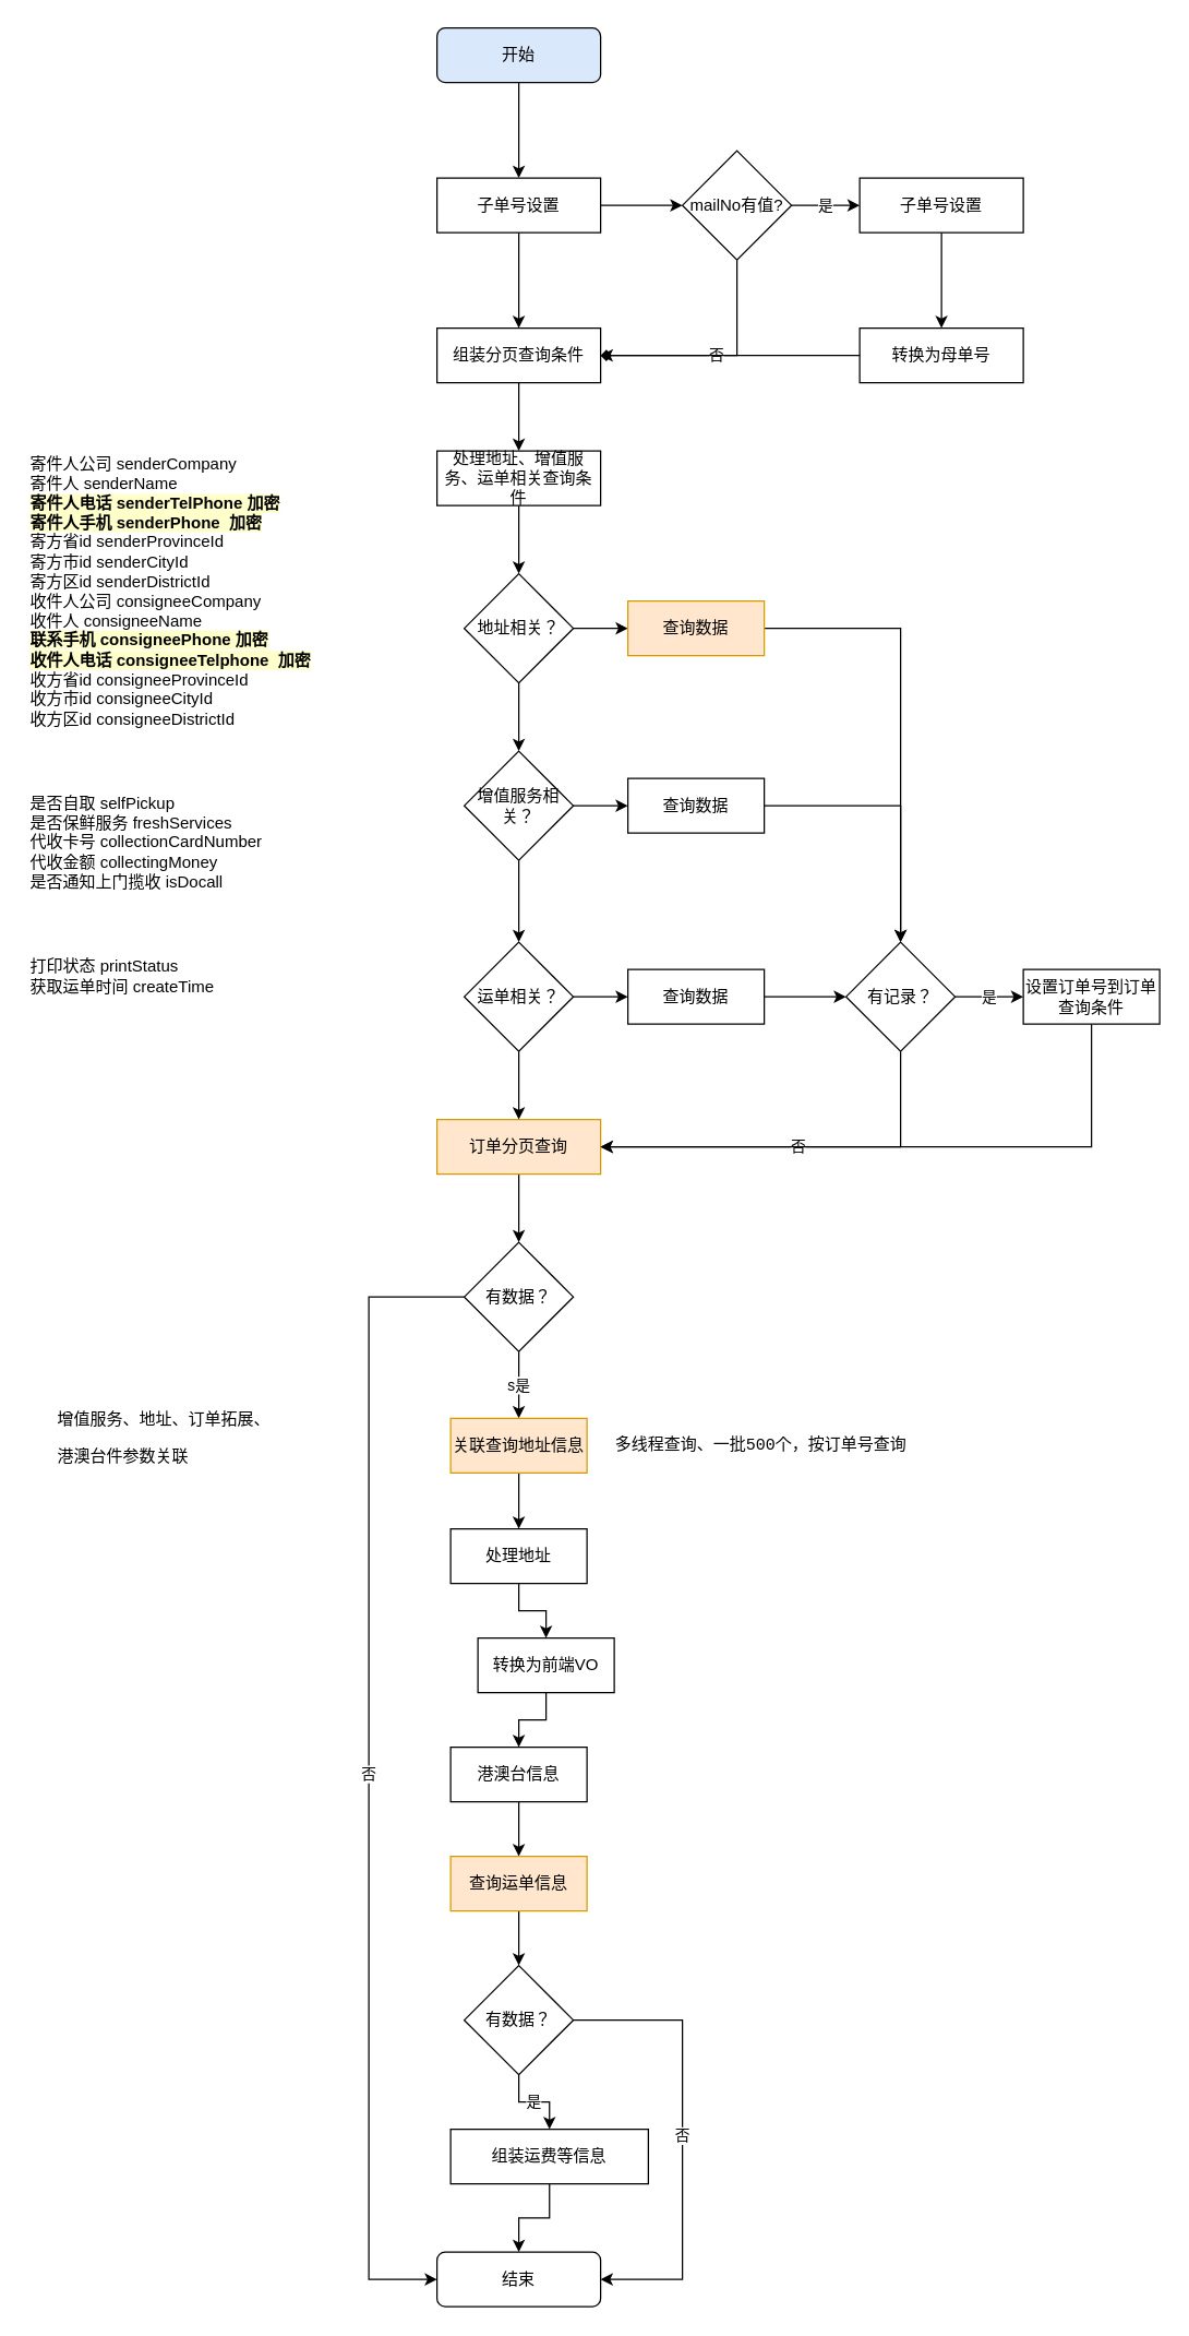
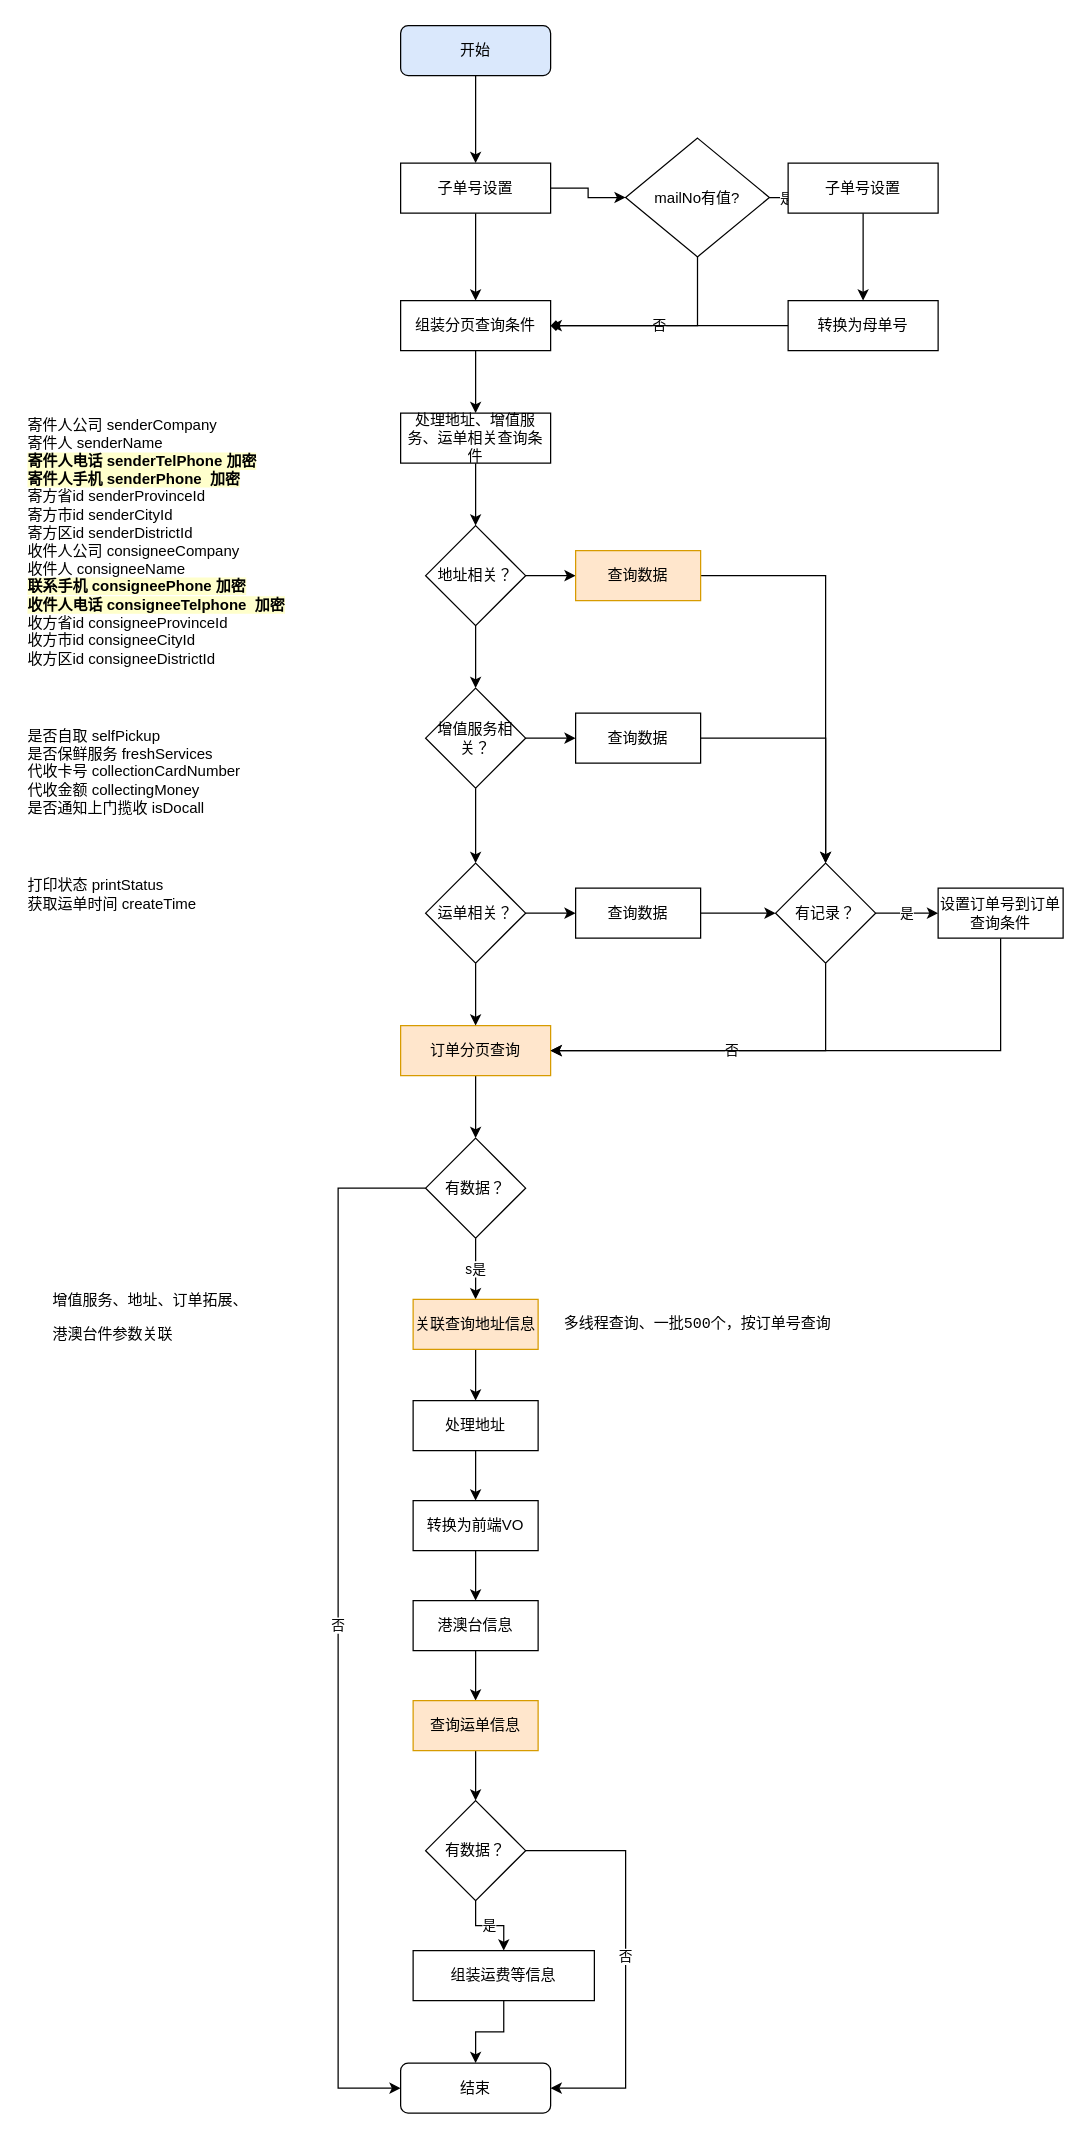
  <mxCell id="0" />
  <mxCell id="1" parent="0" />
  <mxCell id="2" style="edgeStyle=orthogonalEdgeStyle;rounded=0;orthogonalLoop=1;jettySize=auto;html=1;entryX=0;entryY=0.5;entryDx=0;entryDy=0;" edge="1" parent="1" source="4" target="9"><mxGeometry relative="1" as="geometry" /></mxCell>
  <mxCell id="3" style="edgeStyle=orthogonalEdgeStyle;rounded=0;orthogonalLoop=1;jettySize=auto;html=1;" edge="1" parent="1" source="4" target="11"><mxGeometry relative="1" as="geometry" /></mxCell>
  <mxCell id="4" value="子单号设置" style="rounded=0;whiteSpace=wrap;html=1;" vertex="1" parent="1"><mxGeometry x="320" y="130" width="120" height="40" as="geometry" /></mxCell>
  <mxCell id="5" style="edgeStyle=orthogonalEdgeStyle;rounded=0;orthogonalLoop=1;jettySize=auto;html=1;" edge="1" parent="1" source="6" target="4"><mxGeometry relative="1" as="geometry" /></mxCell>
  <mxCell id="6" value="开始" style="rounded=1;whiteSpace=wrap;html=1;fillColor=#dae8fc;" vertex="1" parent="1"><mxGeometry x="320" y="20" width="120" height="40" as="geometry" /></mxCell>
  <mxCell id="7" value="否" style="edgeStyle=orthogonalEdgeStyle;rounded=0;orthogonalLoop=1;jettySize=auto;html=1;entryX=1;entryY=0.5;entryDx=0;entryDy=0;exitX=0.5;exitY=1;exitDx=0;exitDy=0;endArrow=diamond;" edge="1" parent="1" source="9" target="11"><mxGeometry relative="1" as="geometry" /></mxCell>
  <mxCell id="8" value="是" style="edgeStyle=orthogonalEdgeStyle;rounded=0;orthogonalLoop=1;jettySize=auto;html=1;" edge="1" parent="1" source="9" target="13"><mxGeometry relative="1" as="geometry" /></mxCell>
- <mxCell id="9" value="mailNo有值?" style="rhombus;whiteSpace=wrap;html=1;" vertex="1" parent="1"><mxGeometry x="500" y="110" width="80" height="80" as="geometry" /></mxCell>
+ <mxCell id="9" value="mailNo有值?" style="rhombus;whiteSpace=wrap;html=1;" vertex="1" parent="1"><mxGeometry x="500" y="110" width="115" height="95" as="geometry" /></mxCell>
  <mxCell id="10" style="edgeStyle=orthogonalEdgeStyle;rounded=0;orthogonalLoop=1;jettySize=auto;html=1;entryX=0.5;entryY=0;entryDx=0;entryDy=0;" edge="1" parent="1" source="11" target="28"><mxGeometry relative="1" as="geometry" /></mxCell>
  <mxCell id="11" value="组装分页查询条件" style="rounded=0;whiteSpace=wrap;html=1;" vertex="1" parent="1"><mxGeometry x="320" y="240" width="120" height="40" as="geometry" /></mxCell>
  <mxCell id="12" style="edgeStyle=orthogonalEdgeStyle;rounded=0;orthogonalLoop=1;jettySize=auto;html=1;" edge="1" parent="1" source="13" target="15"><mxGeometry relative="1" as="geometry" /></mxCell>
  <mxCell id="13" value="子单号设置" style="rounded=0;whiteSpace=wrap;html=1;" vertex="1" parent="1"><mxGeometry x="630" y="130" width="120" height="40" as="geometry" /></mxCell>
  <mxCell id="14" style="edgeStyle=orthogonalEdgeStyle;rounded=0;orthogonalLoop=1;jettySize=auto;html=1;entryX=1;entryY=0.5;entryDx=0;entryDy=0;" edge="1" parent="1" source="15" target="11"><mxGeometry relative="1" as="geometry" /></mxCell>
  <mxCell id="15" value="转换为母单号" style="rounded=0;whiteSpace=wrap;html=1;" vertex="1" parent="1"><mxGeometry x="630" y="240" width="120" height="40" as="geometry" /></mxCell>
  <mxCell id="16" value="" style="edgeStyle=orthogonalEdgeStyle;rounded=0;orthogonalLoop=1;jettySize=auto;html=1;" edge="1" parent="1" source="17" target="45"><mxGeometry relative="1" as="geometry" /></mxCell>
  <mxCell id="17" value="订单分页查询" style="rounded=0;whiteSpace=wrap;html=1;fillColor=#ffe6cc;strokeColor=#d79b00;" vertex="1" parent="1"><mxGeometry x="320" y="820" width="120" height="40" as="geometry" /></mxCell>
  <mxCell id="18" style="edgeStyle=orthogonalEdgeStyle;rounded=0;orthogonalLoop=1;jettySize=auto;html=1;entryX=0.5;entryY=0;entryDx=0;entryDy=0;" edge="1" parent="1" source="20" target="23"><mxGeometry relative="1" as="geometry" /></mxCell>
  <mxCell id="19" style="edgeStyle=orthogonalEdgeStyle;rounded=0;orthogonalLoop=1;jettySize=auto;html=1;entryX=0;entryY=0.5;entryDx=0;entryDy=0;" edge="1" parent="1" source="20" target="33"><mxGeometry relative="1" as="geometry" /></mxCell>
  <mxCell id="20" value="地址相关？" style="rhombus;whiteSpace=wrap;html=1;" vertex="1" parent="1"><mxGeometry x="340" y="420" width="80" height="80" as="geometry" /></mxCell>
  <mxCell id="21" style="edgeStyle=orthogonalEdgeStyle;rounded=0;orthogonalLoop=1;jettySize=auto;html=1;entryX=0.5;entryY=0;entryDx=0;entryDy=0;" edge="1" parent="1" source="23" target="26"><mxGeometry relative="1" as="geometry"><mxPoint x="380" y="680" as="targetPoint" /></mxGeometry></mxCell>
  <mxCell id="22" style="edgeStyle=orthogonalEdgeStyle;rounded=0;orthogonalLoop=1;jettySize=auto;html=1;" edge="1" parent="1" source="23" target="38"><mxGeometry relative="1" as="geometry" /></mxCell>
  <mxCell id="23" value="增值服务相关？" style="rhombus;whiteSpace=wrap;html=1;" vertex="1" parent="1"><mxGeometry x="340" y="550" width="80" height="80" as="geometry" /></mxCell>
  <mxCell id="24" style="edgeStyle=orthogonalEdgeStyle;rounded=0;orthogonalLoop=1;jettySize=auto;html=1;entryX=0.5;entryY=0;entryDx=0;entryDy=0;" edge="1" parent="1" source="26" target="17"><mxGeometry relative="1" as="geometry" /></mxCell>
  <mxCell id="25" style="edgeStyle=orthogonalEdgeStyle;rounded=0;orthogonalLoop=1;jettySize=auto;html=1;" edge="1" parent="1" source="26" target="40"><mxGeometry relative="1" as="geometry" /></mxCell>
  <mxCell id="26" value="运单相关？" style="rhombus;whiteSpace=wrap;html=1;" vertex="1" parent="1"><mxGeometry x="340" y="690" width="80" height="80" as="geometry" /></mxCell>
  <mxCell id="27" value="" style="edgeStyle=orthogonalEdgeStyle;rounded=0;orthogonalLoop=1;jettySize=auto;html=1;" edge="1" parent="1" source="28" target="20"><mxGeometry relative="1" as="geometry" /></mxCell>
  <mxCell id="28" value="处理地址、增值服务、运单相关查询条件" style="rounded=0;whiteSpace=wrap;html=1;" vertex="1" parent="1"><mxGeometry x="320" y="330" width="120" height="40" as="geometry" /></mxCell>
  <mxCell id="29" value="&lt;div&gt;寄件人公司 senderCompany&lt;/div&gt;&lt;div&gt;寄件人 senderName&lt;/div&gt;&lt;div&gt;&lt;b style=&quot;background-color: rgb(255, 255, 204);&quot;&gt;寄件人电话 senderTelPhone 加密&lt;/b&gt;&lt;/div&gt;&lt;div&gt;&lt;b style=&quot;background-color: rgb(255, 255, 204);&quot;&gt;寄件人手机 senderPhone&amp;nbsp; 加密&lt;/b&gt;&lt;/div&gt;&lt;div&gt;寄方省id senderProvinceId&lt;/div&gt;&lt;div&gt;寄方市id senderCityId&lt;/div&gt;&lt;div&gt;寄方区id senderDistrictId&lt;/div&gt;&lt;div&gt;收件人公司 consigneeCompany&lt;/div&gt;&lt;div&gt;收件人 consigneeName&lt;/div&gt;&lt;div&gt;&lt;b style=&quot;background-color: rgb(255, 255, 204);&quot;&gt;联系手机 consigneePhone 加密&lt;/b&gt;&lt;/div&gt;&lt;div&gt;&lt;b style=&quot;background-color: rgb(255, 255, 204);&quot;&gt;收件人电话 consigneeTelphone&amp;nbsp; 加密&lt;/b&gt;&lt;/div&gt;&lt;div&gt;收方省id consigneeProvinceId&lt;/div&gt;&lt;div&gt;收方市id consigneeCityId&lt;/div&gt;&lt;div&gt;收方区id consigneeDistrictId&lt;/div&gt;" style="text;html=1;strokeColor=none;fillColor=none;align=left;verticalAlign=middle;whiteSpace=wrap;rounded=0;" vertex="1" parent="1"><mxGeometry x="20" y="320" width="220" height="225" as="geometry" /></mxCell>
  <mxCell id="30" value="&lt;div&gt;是否自取 selfPickup&lt;/div&gt;&lt;div&gt;是否保鲜服务 freshServices&lt;/div&gt;&lt;div&gt;代收卡号 collectionCardNumber&lt;/div&gt;&lt;div&gt;代收金额 collectingMoney&lt;/div&gt;&lt;div&gt;是否通知上门揽收 isDocall&lt;/div&gt;" style="text;html=1;strokeColor=none;fillColor=none;align=left;verticalAlign=middle;whiteSpace=wrap;rounded=0;" vertex="1" parent="1"><mxGeometry x="20" y="567" width="220" height="100" as="geometry" /></mxCell>
  <mxCell id="31" value="&lt;div&gt;打印状态 printStatus&lt;/div&gt;&lt;div&gt;获取运单时间 createTime&lt;/div&gt;" style="text;html=1;strokeColor=none;fillColor=none;align=left;verticalAlign=middle;whiteSpace=wrap;rounded=0;" vertex="1" parent="1"><mxGeometry x="20" y="690" width="220" height="50" as="geometry" /></mxCell>
  <mxCell id="32" style="edgeStyle=orthogonalEdgeStyle;rounded=0;orthogonalLoop=1;jettySize=auto;html=1;entryX=0.5;entryY=0;entryDx=0;entryDy=0;" edge="1" parent="1" source="33" target="36"><mxGeometry relative="1" as="geometry"><mxPoint x="680" y="690" as="targetPoint" /></mxGeometry></mxCell>
  <mxCell id="33" value="查询数据" style="rounded=0;whiteSpace=wrap;html=1;fillColor=#ffe6cc;strokeColor=#d79b00;" vertex="1" parent="1"><mxGeometry x="460" y="440" width="100" height="40" as="geometry" /></mxCell>
  <mxCell id="34" value="是" style="edgeStyle=orthogonalEdgeStyle;rounded=0;orthogonalLoop=1;jettySize=auto;html=1;entryX=0;entryY=0.5;entryDx=0;entryDy=0;" edge="1" parent="1" source="36" target="42"><mxGeometry relative="1" as="geometry" /></mxCell>
  <mxCell id="35" value="否" style="edgeStyle=orthogonalEdgeStyle;rounded=0;orthogonalLoop=1;jettySize=auto;html=1;entryX=1;entryY=0.5;entryDx=0;entryDy=0;exitX=0.5;exitY=1;exitDx=0;exitDy=0;" edge="1" parent="1" source="36" target="17"><mxGeometry relative="1" as="geometry" /></mxCell>
  <mxCell id="36" value="有记录？" style="rhombus;whiteSpace=wrap;html=1;" vertex="1" parent="1"><mxGeometry x="620" y="690" width="80" height="80" as="geometry" /></mxCell>
  <mxCell id="37" style="edgeStyle=orthogonalEdgeStyle;rounded=0;orthogonalLoop=1;jettySize=auto;html=1;entryX=0.5;entryY=0;entryDx=0;entryDy=0;" edge="1" parent="1" source="38" target="36"><mxGeometry relative="1" as="geometry" /></mxCell>
  <mxCell id="38" value="查询数据" style="rounded=0;whiteSpace=wrap;html=1;" vertex="1" parent="1"><mxGeometry x="460" y="570" width="100" height="40" as="geometry" /></mxCell>
  <mxCell id="39" style="edgeStyle=orthogonalEdgeStyle;rounded=0;orthogonalLoop=1;jettySize=auto;html=1;entryX=0;entryY=0.5;entryDx=0;entryDy=0;" edge="1" parent="1" source="40" target="36"><mxGeometry relative="1" as="geometry"><mxPoint x="620" y="730" as="targetPoint" /></mxGeometry></mxCell>
  <mxCell id="40" value="查询数据" style="rounded=0;whiteSpace=wrap;html=1;" vertex="1" parent="1"><mxGeometry x="460" y="710" width="100" height="40" as="geometry" /></mxCell>
  <mxCell id="41" style="edgeStyle=orthogonalEdgeStyle;rounded=0;orthogonalLoop=1;jettySize=auto;html=1;entryX=1;entryY=0.5;entryDx=0;entryDy=0;exitX=0.5;exitY=1;exitDx=0;exitDy=0;" edge="1" parent="1" source="42" target="17"><mxGeometry relative="1" as="geometry" /></mxCell>
  <mxCell id="42" value="设置订单号到订单查询条件" style="rounded=0;whiteSpace=wrap;html=1;" vertex="1" parent="1"><mxGeometry x="750" y="710" width="100" height="40" as="geometry" /></mxCell>
  <mxCell id="43" value="s是" style="edgeStyle=orthogonalEdgeStyle;rounded=0;orthogonalLoop=1;jettySize=auto;html=1;" edge="1" parent="1" source="45" target="47"><mxGeometry relative="1" as="geometry" /></mxCell>
  <mxCell id="44" value="否" style="edgeStyle=orthogonalEdgeStyle;rounded=0;orthogonalLoop=1;jettySize=auto;html=1;entryX=0;entryY=0.5;entryDx=0;entryDy=0;exitX=0;exitY=0.5;exitDx=0;exitDy=0;" edge="1" parent="1" source="45" target="63"><mxGeometry relative="1" as="geometry"><Array as="points"><mxPoint x="270" y="950" /><mxPoint x="270" y="1670" /></Array></mxGeometry></mxCell>
  <mxCell id="45" value="有数据？" style="rhombus;whiteSpace=wrap;html=1;" vertex="1" parent="1"><mxGeometry x="340" y="910" width="80" height="80" as="geometry" /></mxCell>
  <mxCell id="46" value="" style="edgeStyle=orthogonalEdgeStyle;rounded=0;orthogonalLoop=1;jettySize=auto;html=1;" edge="1" parent="1" source="47" target="50"><mxGeometry relative="1" as="geometry" /></mxCell>
  <mxCell id="47" value="关联查询地址信息" style="rounded=0;whiteSpace=wrap;html=1;fillColor=#ffe6cc;strokeColor=#d79b00;" vertex="1" parent="1"><mxGeometry x="330" y="1039" width="100" height="40" as="geometry" /></mxCell>
  <mxCell id="48" value="&lt;pre style=&quot;background-color: rgb(255, 255, 255); font-family: &amp;quot;Courier New&amp;quot;; font-size: 9pt;&quot;&gt;增值服务、地址、订单拓展、&lt;/pre&gt;&lt;pre style=&quot;background-color: rgb(255, 255, 255); font-family: &amp;quot;Courier New&amp;quot;; font-size: 9pt;&quot;&gt;港澳台件参数关联&lt;/pre&gt;" style="text;html=1;strokeColor=none;fillColor=none;align=left;verticalAlign=middle;whiteSpace=wrap;rounded=0;" vertex="1" parent="1"><mxGeometry x="40" y="1028" width="210" height="51" as="geometry" /></mxCell>
  <mxCell id="49" style="edgeStyle=orthogonalEdgeStyle;rounded=0;orthogonalLoop=1;jettySize=auto;html=1;" edge="1" parent="1" source="50" target="52"><mxGeometry relative="1" as="geometry" /></mxCell>
  <mxCell id="50" value="处理地址" style="rounded=0;whiteSpace=wrap;html=1;" vertex="1" parent="1"><mxGeometry x="330" y="1120" width="100" height="40" as="geometry" /></mxCell>
  <mxCell id="51" style="edgeStyle=orthogonalEdgeStyle;rounded=0;orthogonalLoop=1;jettySize=auto;html=1;entryX=0.5;entryY=0;entryDx=0;entryDy=0;" edge="1" parent="1" source="52" target="55"><mxGeometry relative="1" as="geometry" /></mxCell>
- <mxCell id="52" value="转换为前端VO" style="rounded=0;whiteSpace=wrap;html=1;" vertex="1" parent="1"><mxGeometry x="350" y="1200" width="100" height="40" as="geometry" /></mxCell>
+ <mxCell id="52" value="转换为前端VO" style="rounded=0;whiteSpace=wrap;html=1;" vertex="1" parent="1"><mxGeometry x="330" y="1200" width="100" height="40" as="geometry" /></mxCell>
  <mxCell id="53" value="&lt;pre style=&quot;background-color: rgb(255, 255, 255); font-family: &amp;quot;Courier New&amp;quot;; font-size: 9pt;&quot;&gt;多线程查询、一批500个，按订单号查询&lt;/pre&gt;" style="text;html=1;strokeColor=none;fillColor=none;align=left;verticalAlign=middle;whiteSpace=wrap;rounded=0;" vertex="1" parent="1"><mxGeometry x="449" y="1050.75" width="171" height="16.5" as="geometry" /></mxCell>
  <mxCell id="54" value="" style="edgeStyle=orthogonalEdgeStyle;rounded=0;orthogonalLoop=1;jettySize=auto;html=1;" edge="1" parent="1" source="55" target="57"><mxGeometry relative="1" as="geometry" /></mxCell>
  <mxCell id="55" value="港澳台信息" style="rounded=0;whiteSpace=wrap;html=1;" vertex="1" parent="1"><mxGeometry x="330" y="1280" width="100" height="40" as="geometry" /></mxCell>
  <mxCell id="56" value="" style="edgeStyle=orthogonalEdgeStyle;rounded=0;orthogonalLoop=1;jettySize=auto;html=1;" edge="1" parent="1" source="57" target="60"><mxGeometry relative="1" as="geometry" /></mxCell>
  <mxCell id="57" value="查询运单信息" style="rounded=0;whiteSpace=wrap;html=1;fillColor=#ffe6cc;strokeColor=#d79b00;" vertex="1" parent="1"><mxGeometry x="330" y="1360" width="100" height="40" as="geometry" /></mxCell>
  <mxCell id="58" value="是" style="edgeStyle=orthogonalEdgeStyle;rounded=0;orthogonalLoop=1;jettySize=auto;html=1;" edge="1" parent="1" source="60" target="62"><mxGeometry relative="1" as="geometry" /></mxCell>
  <mxCell id="59" value="否" style="edgeStyle=orthogonalEdgeStyle;rounded=0;orthogonalLoop=1;jettySize=auto;html=1;entryX=1;entryY=0.5;entryDx=0;entryDy=0;exitX=1;exitY=0.5;exitDx=0;exitDy=0;" edge="1" parent="1" source="60" target="63"><mxGeometry relative="1" as="geometry"><Array as="points"><mxPoint x="500" y="1480" /><mxPoint x="500" y="1670" /></Array></mxGeometry></mxCell>
  <mxCell id="60" value="有数据？" style="rhombus;whiteSpace=wrap;html=1;" vertex="1" parent="1"><mxGeometry x="340" y="1440" width="80" height="80" as="geometry" /></mxCell>
  <mxCell id="61" style="edgeStyle=orthogonalEdgeStyle;rounded=0;orthogonalLoop=1;jettySize=auto;html=1;entryX=0.5;entryY=0;entryDx=0;entryDy=0;" edge="1" parent="1" source="62" target="63"><mxGeometry relative="1" as="geometry" /></mxCell>
  <mxCell id="62" value="组装运费等信息" style="rounded=0;whiteSpace=wrap;html=1;" vertex="1" parent="1"><mxGeometry x="330" y="1560" width="145" height="40" as="geometry" /></mxCell>
  <mxCell id="63" value="结束" style="rounded=1;whiteSpace=wrap;html=1;" vertex="1" parent="1"><mxGeometry x="320" y="1650" width="120" height="40" as="geometry" /></mxCell>
